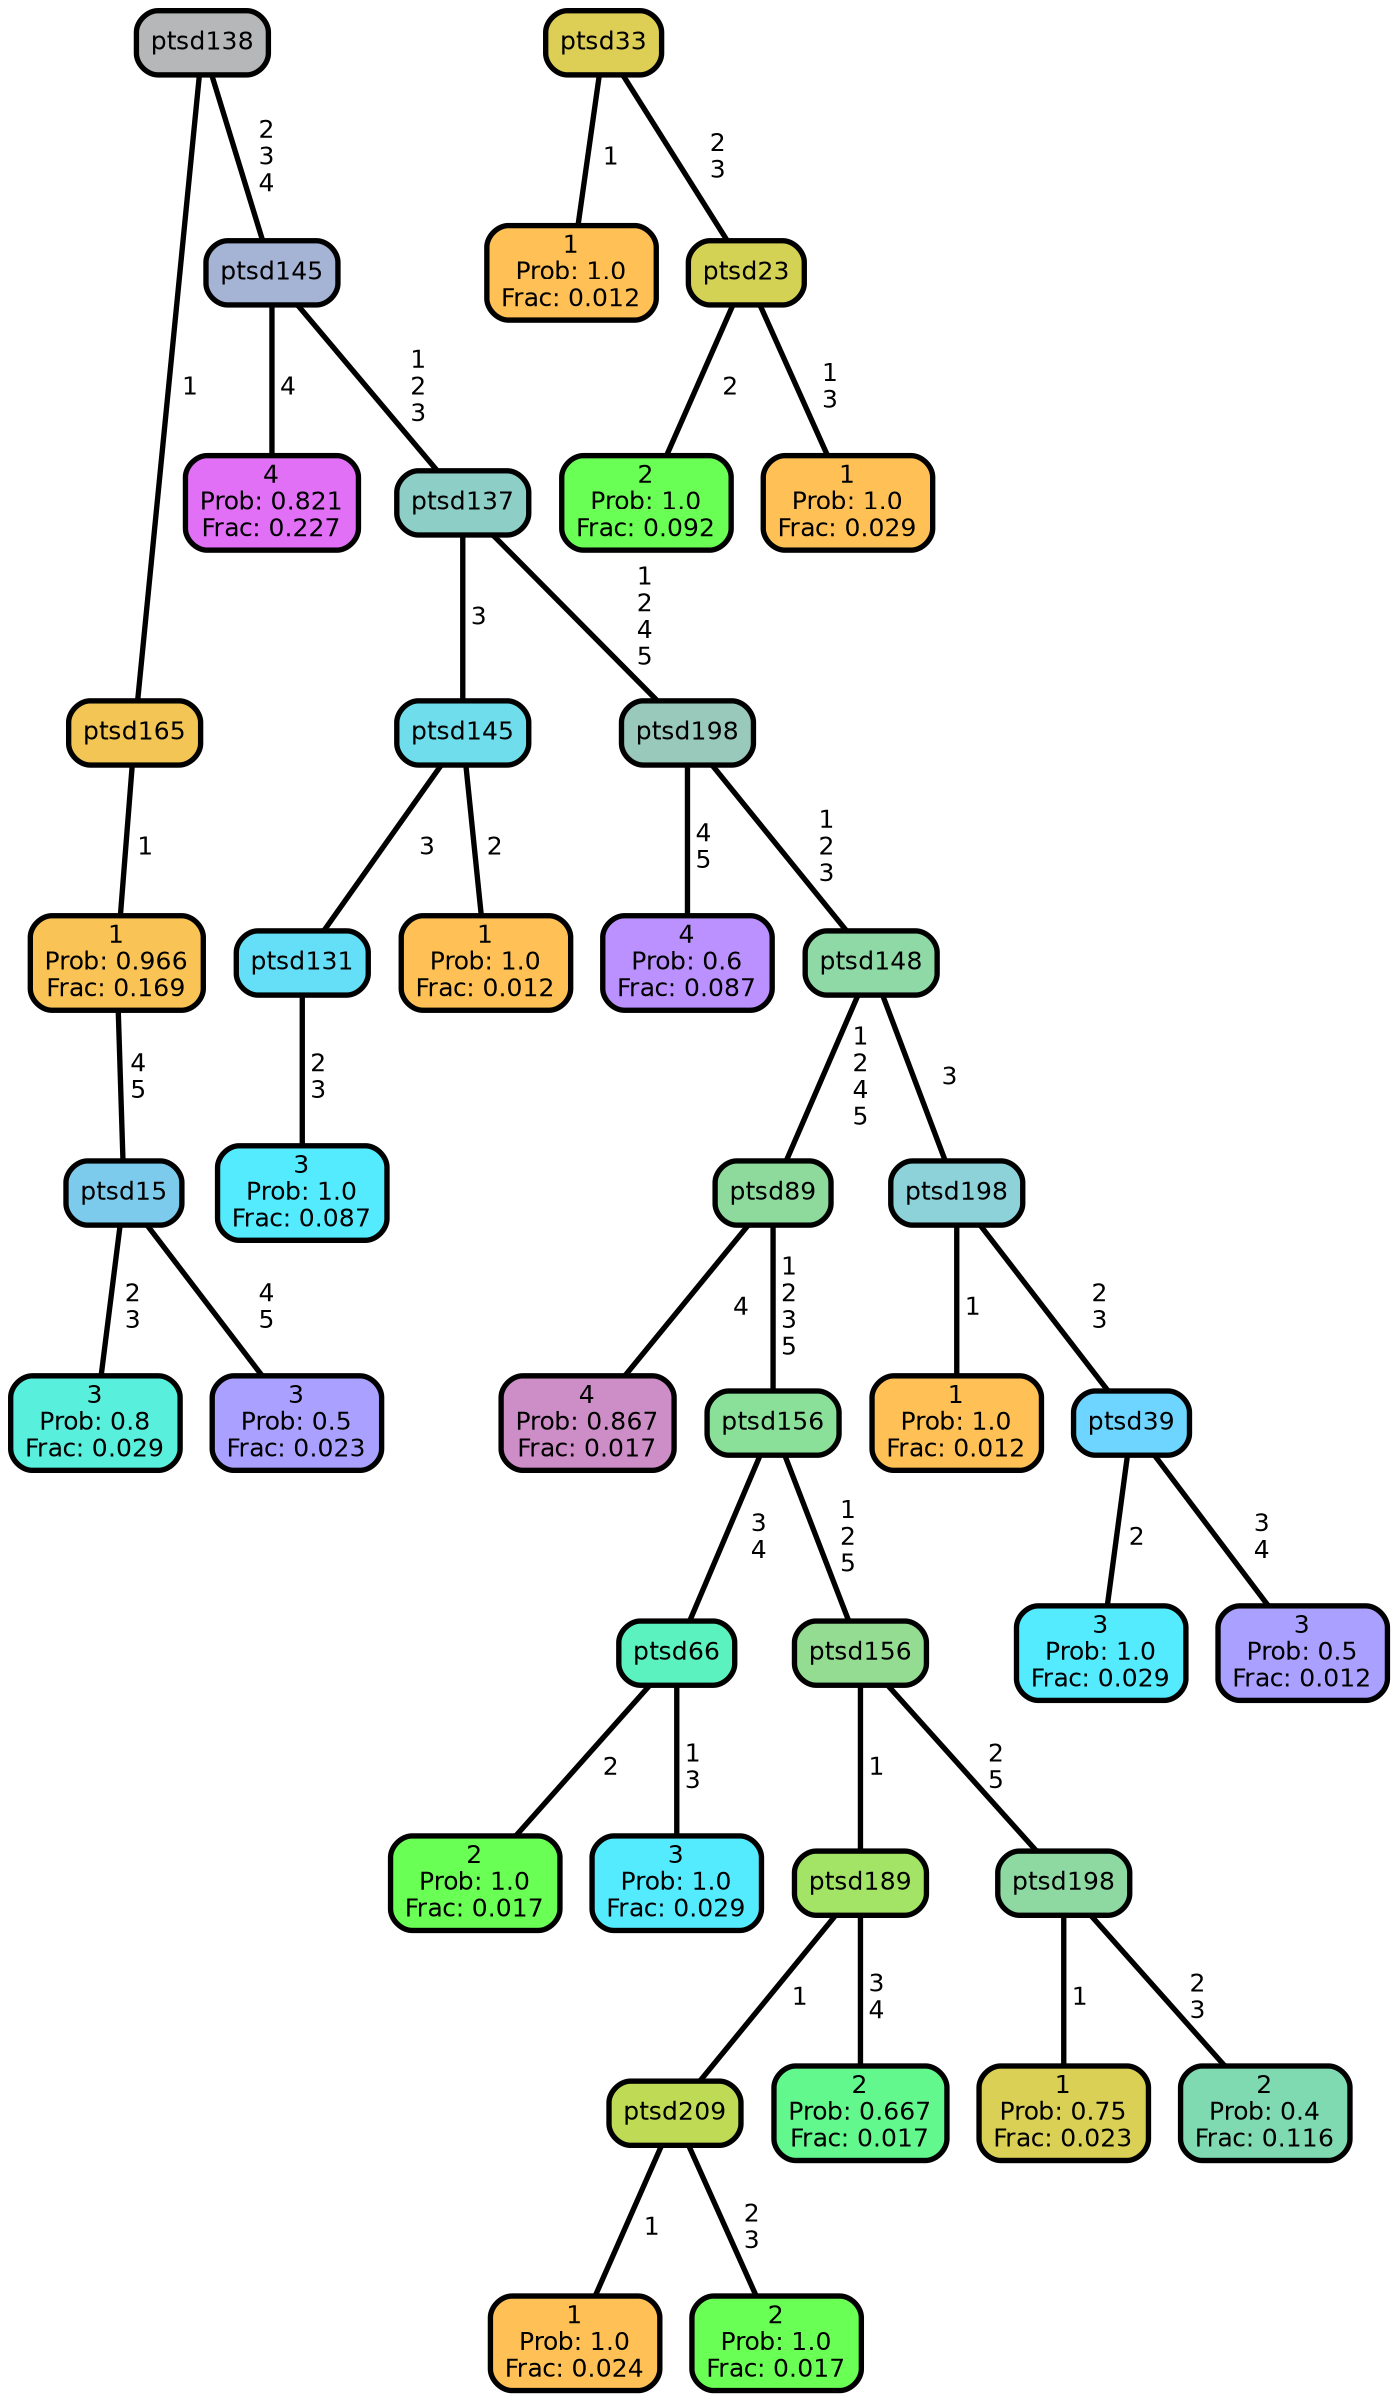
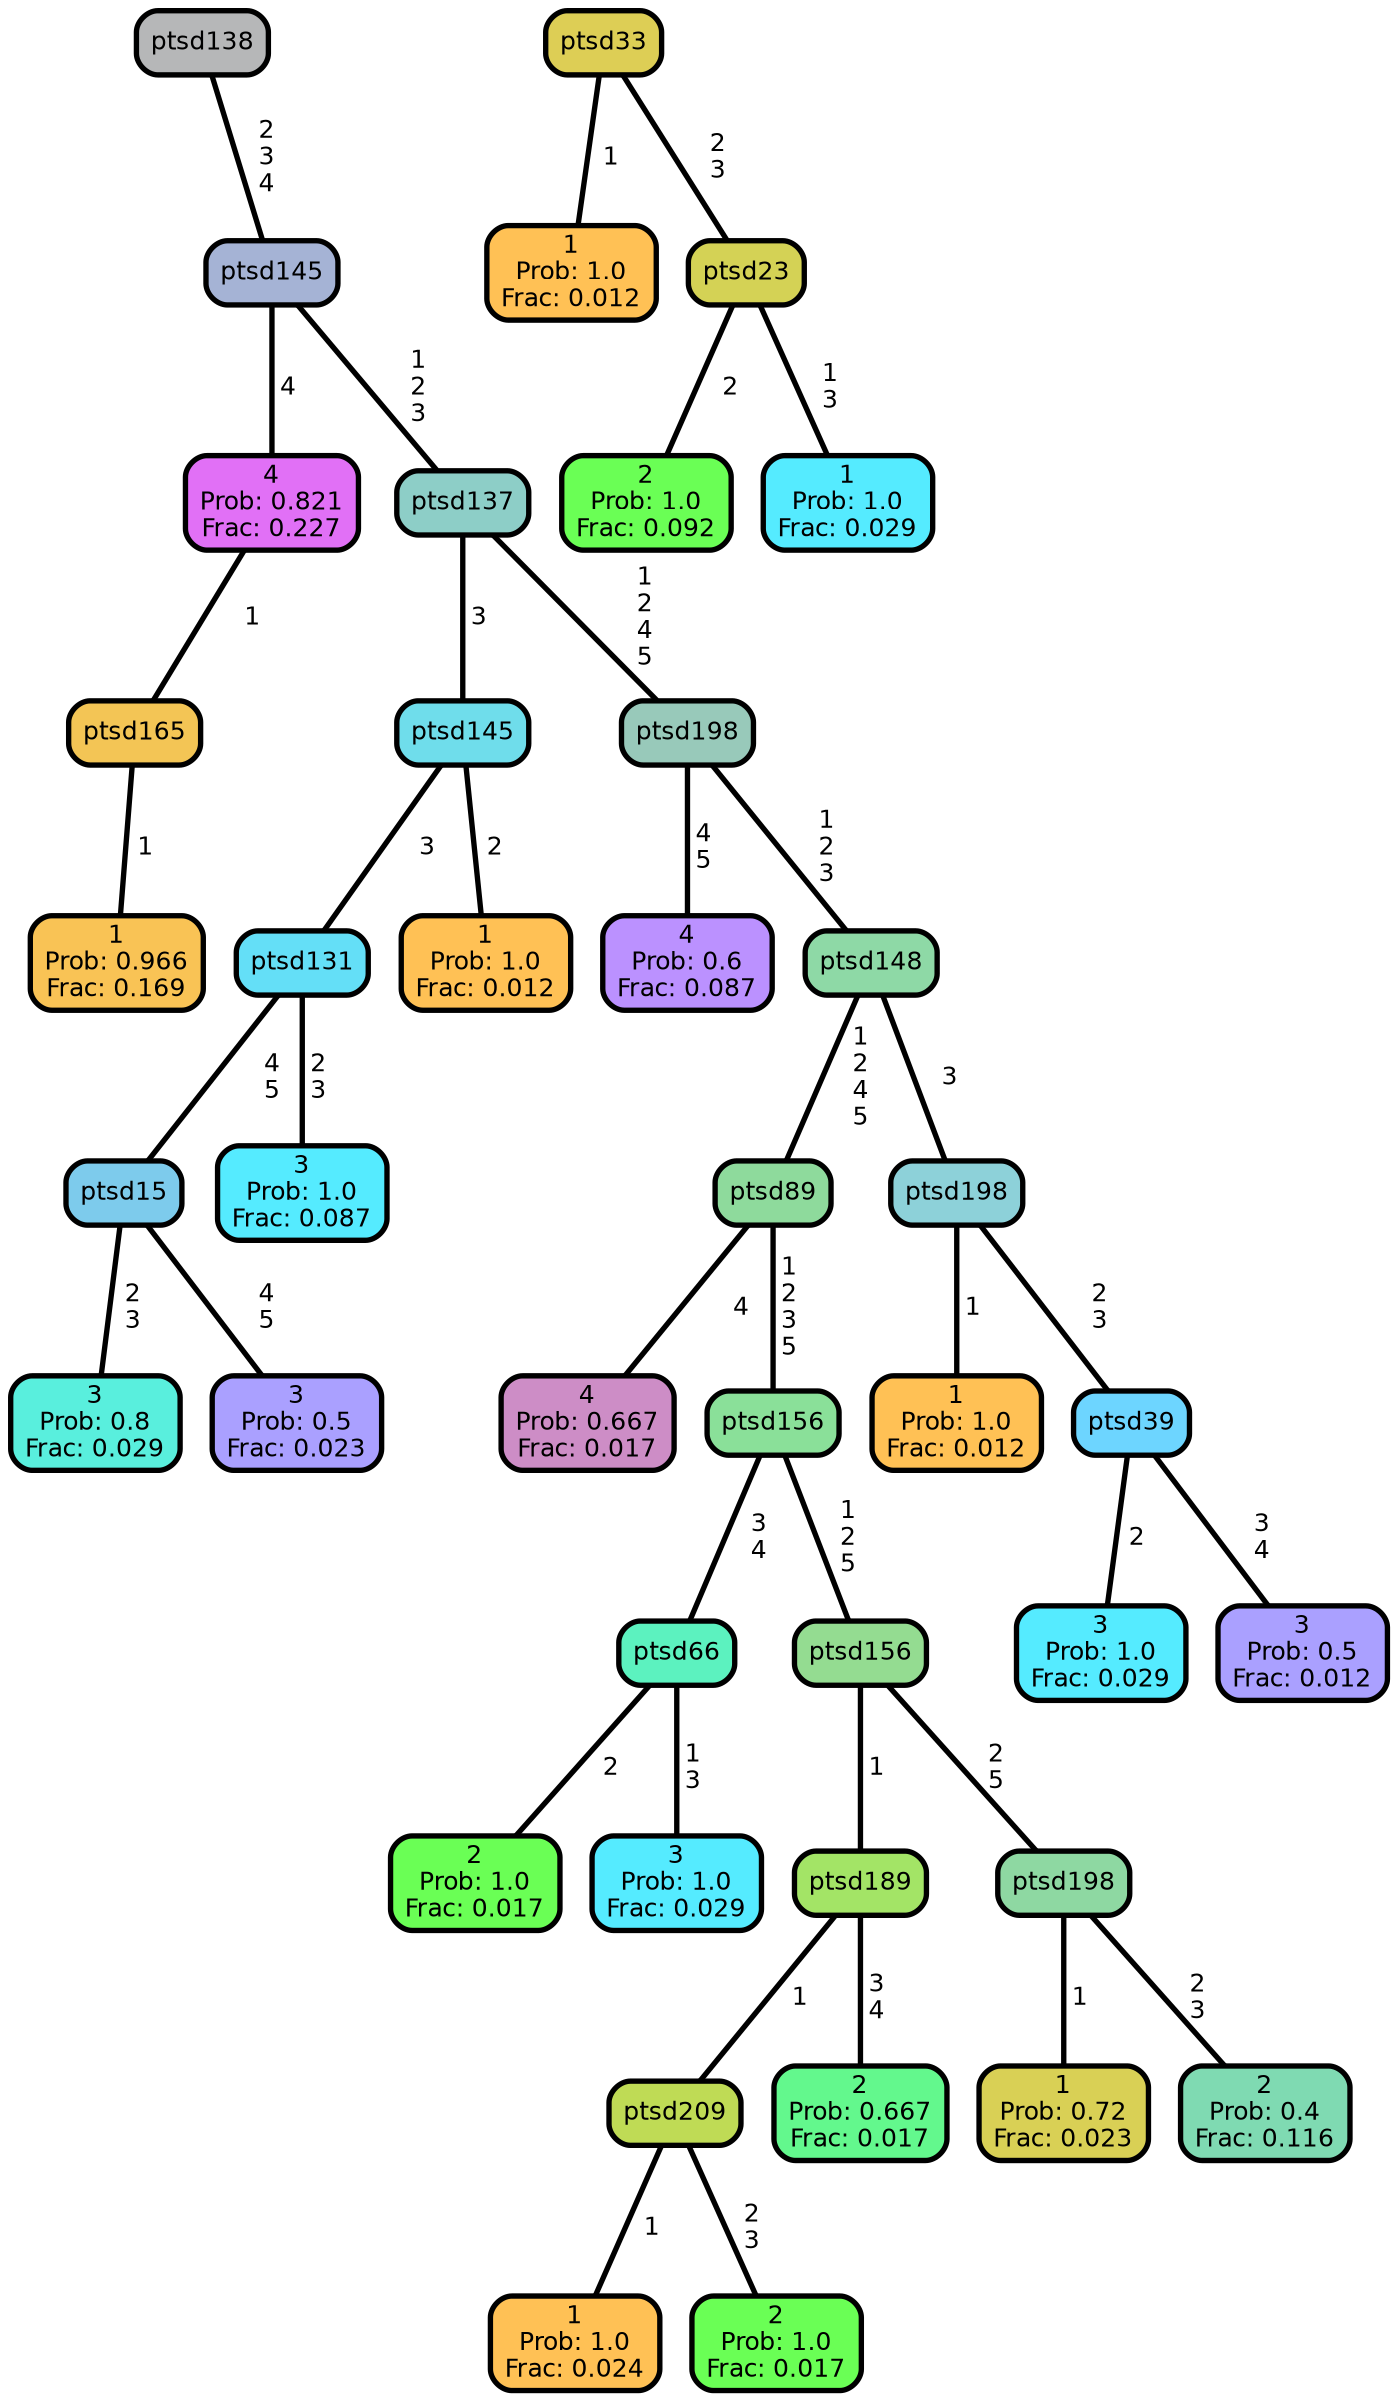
  graph {
    ranksep="0 equally"
    splines=straight
    node [color=black fillcolor="#ffc155" fontcolor=black fontname=helvetica penwidth=3 shape=box style="filled, rounded"]
    edge [color=black fontname=helvetica penwidth=3]
    n1 [fillcolor="#f9c355" label="1\nProb: 0.966\nFrac: 0.169"]
    n2 [fillcolor="#f3c555" label=ptsd165]
    n3 [fillcolor="#ddce55" label=ptsd33]
    n4 [label="1\nProb: 1.0\nFrac: 0.012"]
    n5 [fillcolor="#d4d255" label=ptsd23]
    n6 [fillcolor="#6aff55" label="2\nProb: 1.0\nFrac: 0.092"]
-   n7 [label="1\nProb: 1.0\nFrac: 0.029"]
+   n7 [fillcolor="#55ebff" label="1\nProb: 1.0\nFrac: 0.029"]
    n8 [fillcolor="#b6b7b8" label=ptsd138]
    n9 [fillcolor="#a5b3d5" label=ptsd145]
    n10 [fillcolor="#8dcec7" label=ptsd137]
    n11 [fillcolor="#e170f6" label="4\nProb: 0.821\nFrac: 0.227"]
    n12 [label="1\nProb: 1.0\nFrac: 0.012"]
    n13 [fillcolor="#6fddeb" label=ptsd145]
    n14 [fillcolor="#64dff7" label=ptsd131]
    n15 [fillcolor="#55ebff" label="3\nProb: 1.0\nFrac: 0.087"]
    n16 [fillcolor="#7dcbec" label=ptsd15]
    n17 [fillcolor="#59efdd" label="3\nProb: 0.8\nFrac: 0.029"]
    n18 [fillcolor="#aaa0ff" label="3\nProb: 0.5\nFrac: 0.023"]
    n19 [fillcolor="#98c9ba" label=ptsd198]
    n20 [fillcolor="#8ed9a6" label=ptsd148]
    n21 [fillcolor="#bb91ff" label="4\nProb: 0.6\nFrac: 0.087"]
    n22 [label="1\nProb: 1.0\nFrac: 0.012"]
    n23 [fillcolor="#8dd1d9" label=ptsd198]
    n24 [fillcolor="#6dd5ff" label=ptsd39]
    n25 [fillcolor="#55ebff" label="3\nProb: 1.0\nFrac: 0.029"]
    n26 [fillcolor="#aaa0ff" label="3\nProb: 0.5\nFrac: 0.012"]
    n27 [fillcolor="#8eda9c" label=ptsd89]
-   n28 [fillcolor="#cd8dc6" label="4\nProb: 0.867\nFrac: 0.017"]
+   n28 [fillcolor="#cd8dc6" label="4\nProb: 0.667\nFrac: 0.017"]
    n29 [fillcolor="#8ae099" label=ptsd156]
    n30 [fillcolor="#5cf2bf" label=ptsd66]
    n31 [fillcolor="#94dc91" label=ptsd156]
    n32 [fillcolor="#6aff55" label="2\nProb: 1.0\nFrac: 0.017"]
    n33 [fillcolor="#55ebff" label="3\nProb: 1.0\nFrac: 0.029"]
    n34 [fillcolor="#a3e466" label=ptsd189]
    n35 [fillcolor="#8ed8a2" label=ptsd198]
    n36 [label="1\nProb: 1.0\nFrac: 0.024"]
    n37 [fillcolor="#bfdb55" label=ptsd209]
    n38 [fillcolor="#6aff55" label="2\nProb: 1.0\nFrac: 0.017"]
    n39 [fillcolor="#63f88d" label="2\nProb: 0.667\nFrac: 0.017"]
-   n40 [fillcolor="#d9d055" label="1\nProb: 0.75\nFrac: 0.023"]
+   n40 [fillcolor="#d9d055" label="1\nProb: 0.72\nFrac: 0.023"]
    n41 [fillcolor="#7fdab2" label="2\nProb: 0.4\nFrac: 0.116"]
    subgraph sub_1 {
      rank=same
    }
    n2 -- n1 [label=" 1"]
    n3 -- n4 [label=" 1"]
    n3 -- n5 [label=" 2\n 3"]
    n5 -- n6 [label=" 2"]
    n5 -- n7 [label=" 1\n 3"]
-   n8 -- n2 [label=" 1"]
+   n11 -- n2 [label=" 1"]
    n8 -- n9 [label=" 2\n 3\n 4"]
    n9 -- n10 [label=" 1\n 2\n 3"]
    n9 -- n11 [label=" 4"]
    n10 -- n13 [label=" 3"]
    n10 -- n19 [label=" 1\n 2\n 4\n 5"]
    n13 -- n12 [label=" 2"]
    n13 -- n14 [label=" 3"]
    n14 -- n15 [label=" 2\n 3"]
-   n1 -- n16 [label=" 4\n 5"]
+   n14 -- n16 [label=" 4\n 5"]
    n16 -- n17 [label=" 2\n 3"]
    n16 -- n18 [label=" 4\n 5"]
    n19 -- n20 [label=" 1\n 2\n 3"]
    n19 -- n21 [label=" 4\n 5"]
    n20 -- n23 [label=" 3"]
    n20 -- n27 [label=" 1\n 2\n 4\n 5"]
    n23 -- n22 [label=" 1"]
    n23 -- n24 [label=" 2\n 3"]
    n24 -- n25 [label=" 2"]
    n24 -- n26 [label=" 3\n 4"]
    n27 -- n28 [label=" 4"]
    n27 -- n29 [label=" 1\n 2\n 3\n 5"]
    n29 -- n30 [label=" 3\n 4"]
    n29 -- n31 [label=" 1\n 2\n 5"]
    n30 -- n32 [label=" 2"]
    n30 -- n33 [label=" 1\n 3"]
    n31 -- n34 [label=" 1"]
    n31 -- n35 [label=" 2\n 5"]
    n34 -- n37 [label=" 1"]
    n34 -- n39 [label=" 3\n 4"]
    n35 -- n40 [label=" 1"]
    n35 -- n41 [label=" 2\n 3"]
    n37 -- n36 [label=" 1"]
    n37 -- n38 [label=" 2\n 3"]
  }
